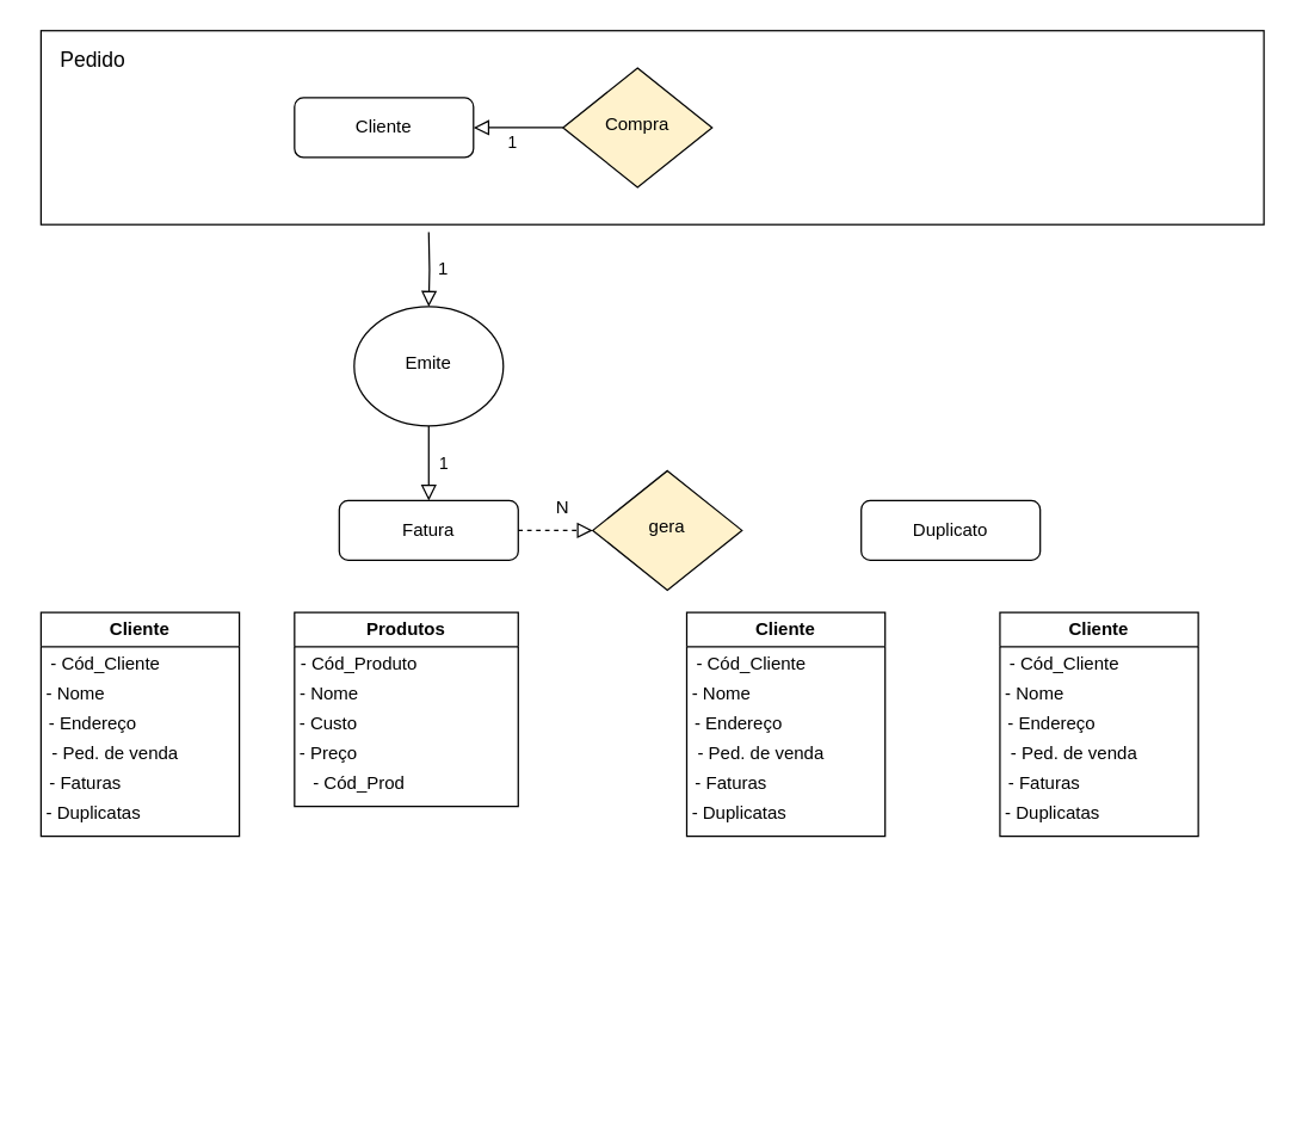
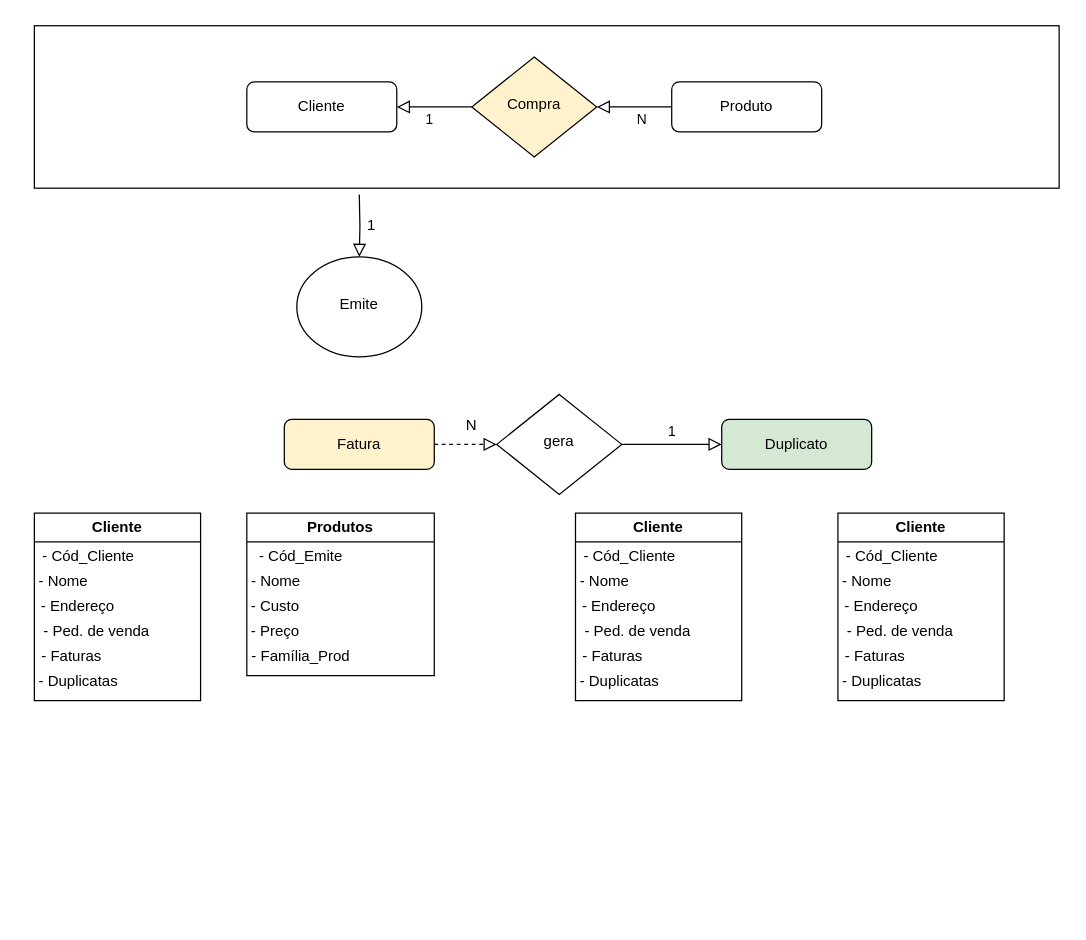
  <mxCell id="0" />
  <mxCell id="1" parent="0" />
  <mxCell id="2" value="" style="rounded=0;whiteSpace=wrap;html=1;" vertex="1" parent="1"><mxGeometry x="27" y="20" width="820" height="130" as="geometry" /></mxCell>
  <mxCell id="3" value="" style="rounded=0;html=1;jettySize=auto;orthogonalLoop=1;fontSize=11;endArrow=block;endFill=0;endSize=8;strokeWidth=1;shadow=0;labelBackgroundColor=none;edgeStyle=orthogonalEdgeStyle;" edge="1" parent="1"><mxGeometry relative="1" as="geometry"><mxPoint x="690" y="730" as="targetPoint" /></mxGeometry></mxCell>
- <mxCell id="6" value="Duplicato" style="rounded=1;whiteSpace=wrap;html=1;fontSize=12;glass=0;strokeWidth=1;shadow=0;" vertex="1" parent="1"><mxGeometry x="577" y="335" width="120" height="40" as="geometry" /></mxCell>
+ <mxCell id="4" value="N" style="rounded=0;html=1;jettySize=auto;orthogonalLoop=1;fontSize=11;endArrow=block;endFill=0;endSize=8;strokeWidth=1;shadow=0;labelBackgroundColor=none;edgeStyle=orthogonalEdgeStyle;" edge="1" parent="1" source="14" target="9"><mxGeometry x="-0.2" y="10" relative="1" as="geometry"><mxPoint as="offset" /></mxGeometry></mxCell>
+ <mxCell id="5" value="1" style="edgeStyle=orthogonalEdgeStyle;rounded=0;html=1;jettySize=auto;orthogonalLoop=1;fontSize=11;endArrow=block;endFill=0;endSize=8;strokeWidth=1;shadow=0;labelBackgroundColor=none;exitX=1;exitY=0.5;exitDx=0;exitDy=0;" edge="1" parent="1" source="13" target="6"><mxGeometry y="10" relative="1" as="geometry"><mxPoint as="offset" /></mxGeometry></mxCell>
+ <mxCell id="6" value="Duplicato" style="rounded=1;whiteSpace=wrap;html=1;fontSize=12;glass=0;strokeWidth=1;shadow=0;fillColor=#d5e8d4;" vertex="1" parent="1"><mxGeometry x="577" y="335" width="120" height="40" as="geometry" /></mxCell>
  <mxCell id="7" value="1" style="rounded=0;html=1;jettySize=auto;orthogonalLoop=1;fontSize=11;endArrow=block;endFill=0;endSize=8;strokeWidth=1;shadow=0;labelBackgroundColor=none;edgeStyle=orthogonalEdgeStyle;" edge="1" parent="1" source="9" target="10"><mxGeometry x="0.143" y="10" relative="1" as="geometry"><mxPoint as="offset" /></mxGeometry></mxCell>
- <mxCell id="8" value="1" style="edgeStyle=orthogonalEdgeStyle;rounded=0;html=1;jettySize=auto;orthogonalLoop=1;fontSize=11;endArrow=block;endFill=0;endSize=8;strokeWidth=1;shadow=0;labelBackgroundColor=none;" edge="1" parent="1" source="17" target="11"><mxGeometry y="10" relative="1" as="geometry"><mxPoint as="offset" /><mxPoint x="287" y="155" as="sourcePoint" /></mxGeometry></mxCell>
  <mxCell id="9" value="Compra" style="rhombus;whiteSpace=wrap;html=1;shadow=0;fontFamily=Helvetica;fontSize=12;align=center;strokeWidth=1;spacing=6;spacingTop=-4;fillColor=#fff2cc;" vertex="1" parent="1"><mxGeometry x="377" y="45" width="100" height="80" as="geometry" /></mxCell>
  <mxCell id="10" value="Cliente" style="rounded=1;whiteSpace=wrap;html=1;fontSize=12;glass=0;strokeWidth=1;shadow=0;" vertex="1" parent="1"><mxGeometry x="197" y="65" width="120" height="40" as="geometry" /></mxCell>
- <mxCell id="11" value="Fatura" style="rounded=1;whiteSpace=wrap;html=1;fontSize=12;glass=0;strokeWidth=1;shadow=0;" vertex="1" parent="1"><mxGeometry x="227" y="335" width="120" height="40" as="geometry" /></mxCell>
+ <mxCell id="11" value="Fatura" style="rounded=1;whiteSpace=wrap;html=1;fontSize=12;glass=0;strokeWidth=1;shadow=0;fillColor=#fff2cc;" vertex="1" parent="1"><mxGeometry x="227" y="335" width="120" height="40" as="geometry" /></mxCell>
  <mxCell id="12" value="" style="edgeStyle=orthogonalEdgeStyle;rounded=0;html=1;jettySize=auto;orthogonalLoop=1;fontSize=11;endArrow=block;endFill=0;endSize=8;strokeWidth=1;shadow=0;labelBackgroundColor=none;exitX=1;exitY=0.5;exitDx=0;exitDy=0;dashed=1;" edge="1" parent="1" source="11" target="13"><mxGeometry y="10" relative="1" as="geometry"><mxPoint as="offset" /><mxPoint x="357" y="255" as="sourcePoint" /><mxPoint x="507" y="255" as="targetPoint" /></mxGeometry></mxCell>
- <mxCell id="13" value="gera" style="rhombus;whiteSpace=wrap;html=1;shadow=0;fontFamily=Helvetica;fontSize=12;align=center;strokeWidth=1;spacing=6;spacingTop=-4;fillColor=#fff2cc;" vertex="1" parent="1"><mxGeometry x="397" y="315" width="100" height="80" as="geometry" /></mxCell>
- <mxCell id="15" value="&lt;font style=&quot;font-size: 14px;&quot;&gt;Pedido&lt;/font&gt;" style="text;strokeColor=none;align=center;fillColor=none;html=1;verticalAlign=middle;whiteSpace=wrap;rounded=0;" vertex="1" parent="1"><mxGeometry x="27" y="25" width="70" height="30" as="geometry" /></mxCell>
+ <mxCell id="13" value="gera" style="rhombus;whiteSpace=wrap;html=1;shadow=0;fontFamily=Helvetica;fontSize=12;align=center;strokeWidth=1;spacing=6;spacingTop=-4;" vertex="1" parent="1"><mxGeometry x="397" y="315" width="100" height="80" as="geometry" /></mxCell>
+ <mxCell id="14" value="Produto" style="rounded=1;whiteSpace=wrap;html=1;fontSize=12;glass=0;strokeWidth=1;shadow=0;" vertex="1" parent="1"><mxGeometry x="537" y="65" width="120" height="40" as="geometry" /></mxCell>
  <mxCell id="16" value="" style="edgeStyle=orthogonalEdgeStyle;rounded=0;html=1;jettySize=auto;orthogonalLoop=1;fontSize=11;endArrow=block;endFill=0;endSize=8;strokeWidth=1;shadow=0;labelBackgroundColor=none;" edge="1" parent="1" target="17"><mxGeometry y="10" relative="1" as="geometry"><mxPoint as="offset" /><mxPoint x="287" y="155" as="sourcePoint" /><mxPoint x="287" y="285" as="targetPoint" /></mxGeometry></mxCell>
  <mxCell id="17" value="Emite" style="ellipse;whiteSpace=wrap;html=1;shadow=0;fontFamily=Helvetica;fontSize=12;align=center;strokeWidth=1;spacing=6;spacingTop=-4;" vertex="1" parent="1"><mxGeometry x="237" y="205" width="100" height="80" as="geometry" /></mxCell>
  <mxCell id="18" value="N" style="text;strokeColor=none;align=center;fillColor=none;html=1;verticalAlign=middle;whiteSpace=wrap;rounded=0;" vertex="1" parent="1"><mxGeometry x="347" y="325" width="60" height="30" as="geometry" /></mxCell>
  <mxCell id="19" value="1" style="text;strokeColor=none;align=center;fillColor=none;html=1;verticalAlign=middle;whiteSpace=wrap;rounded=0;" vertex="1" parent="1"><mxGeometry x="267" y="165" width="60" height="30" as="geometry" /></mxCell>
  <mxCell id="20" value="Cliente" style="swimlane;whiteSpace=wrap;html=1;" vertex="1" parent="1"><mxGeometry x="27" y="410" width="133" height="150" as="geometry"><mxRectangle x="7" y="400" width="140" height="30" as="alternateBounds" /></mxGeometry></mxCell>
  <mxCell id="21" value="- Cód_Cliente" style="text;html=1;align=center;verticalAlign=middle;resizable=0;points=[];autosize=1;strokeColor=none;fillColor=none;" vertex="1" parent="20"><mxGeometry x="-7" y="20" width="100" height="30" as="geometry" /></mxCell>
  <mxCell id="22" value="- Nome" style="text;html=1;align=center;verticalAlign=middle;resizable=0;points=[];autosize=1;strokeColor=none;fillColor=none;" vertex="1" parent="20"><mxGeometry x="-7" y="40" width="60" height="30" as="geometry" /></mxCell>
  <mxCell id="23" value="- Endereço" style="text;strokeColor=none;align=center;fillColor=none;html=1;verticalAlign=middle;whiteSpace=wrap;rounded=0;" vertex="1" parent="20"><mxGeometry y="60" width="70" height="30" as="geometry" /></mxCell>
  <mxCell id="24" value="- Ped. de venda" style="text;strokeColor=none;align=center;fillColor=none;html=1;verticalAlign=middle;whiteSpace=wrap;rounded=0;" vertex="1" parent="20"><mxGeometry y="80" width="100" height="30" as="geometry" /></mxCell>
  <mxCell id="25" value="- Faturas" style="text;strokeColor=none;align=center;fillColor=none;html=1;verticalAlign=middle;whiteSpace=wrap;rounded=0;" vertex="1" parent="20"><mxGeometry y="100" width="60" height="30" as="geometry" /></mxCell>
  <mxCell id="26" value="- Duplicatas" style="text;strokeColor=none;align=center;fillColor=none;html=1;verticalAlign=middle;whiteSpace=wrap;rounded=0;" vertex="1" parent="20"><mxGeometry x="-7" y="120" width="85" height="30" as="geometry" /></mxCell>
  <mxCell id="27" value="Produtos" style="swimlane;whiteSpace=wrap;html=1;" vertex="1" parent="1"><mxGeometry x="197" y="410" width="150" height="130" as="geometry"><mxRectangle x="7" y="400" width="140" height="30" as="alternateBounds" /></mxGeometry></mxCell>
- <mxCell id="28" value="- Cód_Produto" style="text;html=1;align=center;verticalAlign=middle;resizable=0;points=[];autosize=1;strokeColor=none;fillColor=none;" vertex="1" parent="27"><mxGeometry x="-7" y="20" width="100" height="30" as="geometry" /></mxCell>
+ <mxCell id="28" value="- Cód_Emite" style="text;html=1;align=center;verticalAlign=middle;resizable=0;points=[];autosize=1;strokeColor=none;fillColor=none;" vertex="1" parent="27"><mxGeometry x="-7" y="20" width="100" height="30" as="geometry" /></mxCell>
  <mxCell id="29" value="- Nome" style="text;html=1;align=center;verticalAlign=middle;resizable=0;points=[];autosize=1;strokeColor=none;fillColor=none;" vertex="1" parent="27"><mxGeometry x="-7" y="40" width="60" height="30" as="geometry" /></mxCell>
  <mxCell id="30" value="- Custo" style="text;strokeColor=none;align=center;fillColor=none;html=1;verticalAlign=middle;whiteSpace=wrap;rounded=0;" vertex="1" parent="27"><mxGeometry x="-2" y="60" width="50" height="30" as="geometry" /></mxCell>
  <mxCell id="31" value="- Preço" style="text;strokeColor=none;align=center;fillColor=none;html=1;verticalAlign=middle;whiteSpace=wrap;rounded=0;" vertex="1" parent="27"><mxGeometry x="-27" y="80" width="100" height="30" as="geometry" /></mxCell>
- <mxCell id="32" value="- Cód_Prod" style="text;strokeColor=none;align=center;fillColor=none;html=1;verticalAlign=middle;whiteSpace=wrap;rounded=0;" vertex="1" parent="27"><mxGeometry x="-17.25" y="100" width="120.5" height="30" as="geometry" /></mxCell>
+ <mxCell id="32" value="- Família_Prod" style="text;strokeColor=none;align=center;fillColor=none;html=1;verticalAlign=middle;whiteSpace=wrap;rounded=0;" vertex="1" parent="27"><mxGeometry x="-17.25" y="100" width="120.5" height="30" as="geometry" /></mxCell>
  <mxCell id="33" value="Cliente" style="swimlane;whiteSpace=wrap;html=1;" vertex="1" parent="1"><mxGeometry x="460" y="410" width="133" height="150" as="geometry"><mxRectangle x="7" y="400" width="140" height="30" as="alternateBounds" /></mxGeometry></mxCell>
  <mxCell id="34" value="- Cód_Cliente" style="text;html=1;align=center;verticalAlign=middle;resizable=0;points=[];autosize=1;strokeColor=none;fillColor=none;" vertex="1" parent="33"><mxGeometry x="-7" y="20" width="100" height="30" as="geometry" /></mxCell>
  <mxCell id="35" value="- Nome" style="text;html=1;align=center;verticalAlign=middle;resizable=0;points=[];autosize=1;strokeColor=none;fillColor=none;" vertex="1" parent="33"><mxGeometry x="-7" y="40" width="60" height="30" as="geometry" /></mxCell>
  <mxCell id="36" value="- Endereço" style="text;strokeColor=none;align=center;fillColor=none;html=1;verticalAlign=middle;whiteSpace=wrap;rounded=0;" vertex="1" parent="33"><mxGeometry y="60" width="70" height="30" as="geometry" /></mxCell>
  <mxCell id="37" value="- Ped. de venda" style="text;strokeColor=none;align=center;fillColor=none;html=1;verticalAlign=middle;whiteSpace=wrap;rounded=0;" vertex="1" parent="33"><mxGeometry y="80" width="100" height="30" as="geometry" /></mxCell>
  <mxCell id="38" value="- Faturas" style="text;strokeColor=none;align=center;fillColor=none;html=1;verticalAlign=middle;whiteSpace=wrap;rounded=0;" vertex="1" parent="33"><mxGeometry y="100" width="60" height="30" as="geometry" /></mxCell>
  <mxCell id="39" value="- Duplicatas" style="text;strokeColor=none;align=center;fillColor=none;html=1;verticalAlign=middle;whiteSpace=wrap;rounded=0;" vertex="1" parent="33"><mxGeometry x="-7" y="120" width="85" height="30" as="geometry" /></mxCell>
  <mxCell id="40" value="Cliente" style="swimlane;whiteSpace=wrap;html=1;" vertex="1" parent="1"><mxGeometry x="670" y="410" width="133" height="150" as="geometry"><mxRectangle x="7" y="400" width="140" height="30" as="alternateBounds" /></mxGeometry></mxCell>
  <mxCell id="41" value="- Cód_Cliente" style="text;html=1;align=center;verticalAlign=middle;resizable=0;points=[];autosize=1;strokeColor=none;fillColor=none;" vertex="1" parent="40"><mxGeometry x="-7" y="20" width="100" height="30" as="geometry" /></mxCell>
  <mxCell id="42" value="- Nome" style="text;html=1;align=center;verticalAlign=middle;resizable=0;points=[];autosize=1;strokeColor=none;fillColor=none;" vertex="1" parent="40"><mxGeometry x="-7" y="40" width="60" height="30" as="geometry" /></mxCell>
  <mxCell id="43" value="- Endereço" style="text;strokeColor=none;align=center;fillColor=none;html=1;verticalAlign=middle;whiteSpace=wrap;rounded=0;" vertex="1" parent="40"><mxGeometry y="60" width="70" height="30" as="geometry" /></mxCell>
  <mxCell id="44" value="- Ped. de venda" style="text;strokeColor=none;align=center;fillColor=none;html=1;verticalAlign=middle;whiteSpace=wrap;rounded=0;" vertex="1" parent="40"><mxGeometry y="80" width="100" height="30" as="geometry" /></mxCell>
  <mxCell id="45" value="- Faturas" style="text;strokeColor=none;align=center;fillColor=none;html=1;verticalAlign=middle;whiteSpace=wrap;rounded=0;" vertex="1" parent="40"><mxGeometry y="100" width="60" height="30" as="geometry" /></mxCell>
  <mxCell id="46" value="- Duplicatas" style="text;strokeColor=none;align=center;fillColor=none;html=1;verticalAlign=middle;whiteSpace=wrap;rounded=0;" vertex="1" parent="40"><mxGeometry x="-7" y="120" width="85" height="30" as="geometry" /></mxCell>
